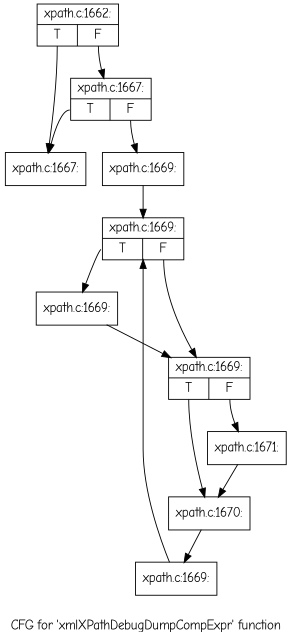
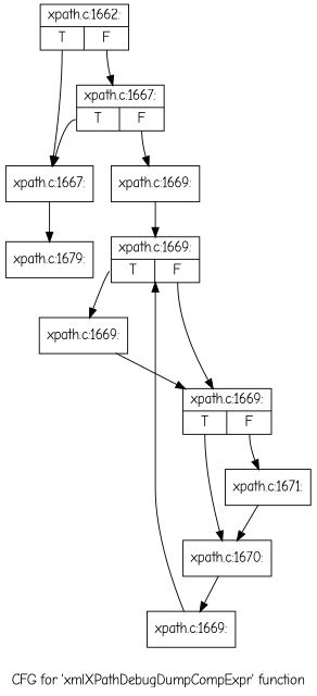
  digraph {
    fontname="Comic Neue"
    label="CFG for 'xmlXPathDebugDumpCompExpr' function"
    node [fontname="Comic Neue" shape=record]
    edge [fontname="Comic Neue"]
    n1 [label="{xpath.c:1662:|{<s0>T|<s1>F}}"]
    n2 [label="{xpath.c:1667:}"]
    n3 [label="{xpath.c:1667:|{<s0>T|<s1>F}}"]
+   n4 [label="{xpath.c:1679:}"]
    n5 [label="{xpath.c:1669:}"]
    n6 [label="{xpath.c:1669:|{<s0>T|<s1>F}}"]
    n7 [label="{xpath.c:1669:}"]
    n8 [label="{xpath.c:1669:|{<s0>T|<s1>F}}"]
    n9 [label="{xpath.c:1670:}"]
    n10 [label="{xpath.c:1671:}"]
    n11 [label="{xpath.c:1669:}"]
    n1 -> n2 [tailport=s0]
    n1 -> n3 [tailport=s1]
+   n2 -> n4
    n3 -> n2 [tailport=s0]
    n3 -> n5 [tailport=s1]
    n5 -> n6
    n6 -> n7 [tailport=s0]
    n6 -> n8 [tailport=s1]
    n7 -> n8
    n8 -> n9 [tailport=s0]
    n8 -> n10 [tailport=s1]
    n9 -> n11
    n10 -> n9
    n11 -> n6
  }
